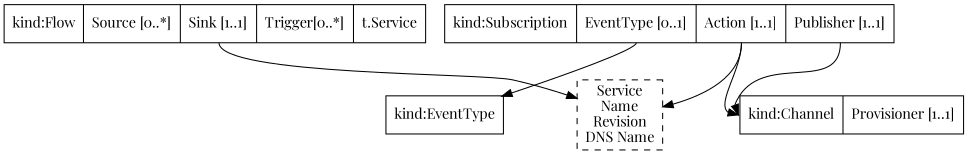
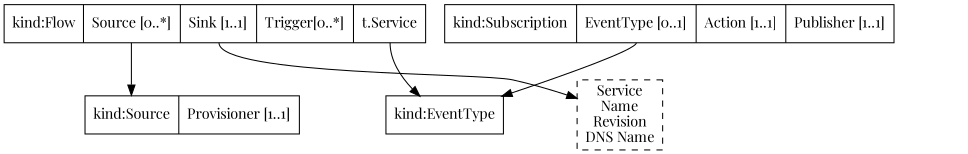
  digraph {
    fontname="Playfair Display"
    rankdir=TB
    node [fontname="Playfair Display" shape=record]
    edge [fontname="Playfair Display" headport=k tailport=a]
    n1 [label="<k> kind:Flow|<s> Source [0..*]|<a> Sink [1..1]|Trigger[0..*]|<tt> t.Service"]
    n2 [label="<k> kind:Subscription|<t> EventType [0..1]|<a> Action [1..1]|<p> Publisher [1..1]"]
    n3 [label="Service\nName\nRevision\nDNS Name" shape=rectangle style=dashed]
    n4 [label="<k> kind:EventType"]
-   n6 [label="<k> kind:Channel|<p> Provisioner [1..1]"]
+   n5 [label="<k> kind:Source|<p> Provisioner [1..1]"]
    subgraph sub_1 {
      rank=same
      n1
      n2
    }
    subgraph sub_2 {
      rank=min
      n1
    }
    subgraph sub_3 {
      rank=max
      n3
    }
    n1 -> n3
-   n2 -> n3
+   n1 -> n4 [tailport=tt]
+   n1 -> n5 [tailport=s]
    n2 -> n4 [tailport=t]
-   n2 -> n6 [tailport=p]
-   n2 -> n6
  }
